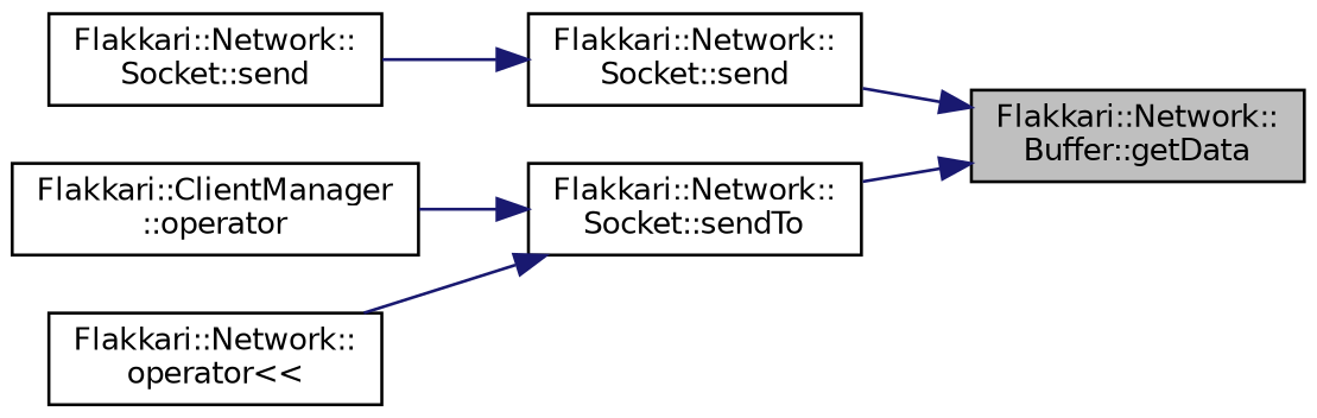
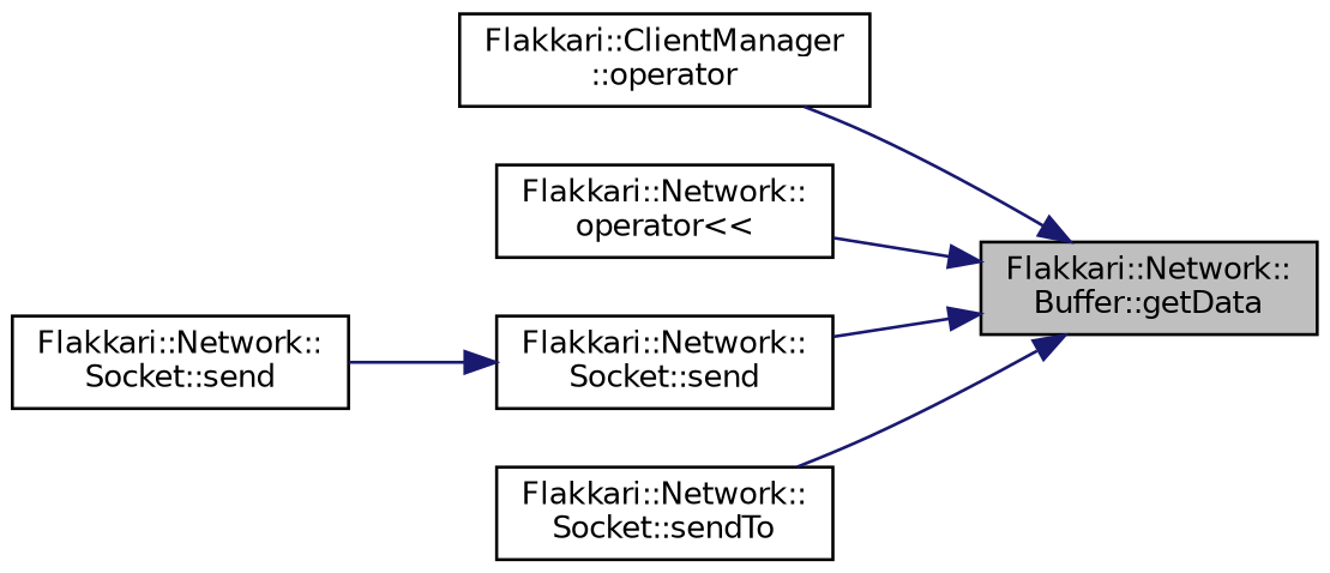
  digraph {
    rankdir=RL
    node [color=black fillcolor=white fontname=Helvetica fontsize=10 shape=record style=filled]
    edge [color=midnightblue dir=back fontname=Helvetica fontsize=10 labelfontname=Helvetica labelfontsize=10 style=solid]
    n1 [fillcolor=grey75 fontcolor=black height=0.2 label="Flakkari::Network::\lBuffer::getData" width=0.4]
    n2 [height=0.2 label="Flakkari::ClientManager\l::operator" width=0.4]
    n3 [height=0.2 label="Flakkari::Network::\loperator\<\<" width=0.4]
    n4 [height=0.2 label="Flakkari::Network::\lSocket::send" width=0.4]
    n5 [height=0.2 label="Flakkari::Network::\lSocket::sendTo" width=0.4]
    n6 [height=0.2 label="Flakkari::Network::\lSocket::send" width=0.4]
-   n5 -> n2
-   n5 -> n3
+   n1 -> n2
+   n1 -> n3
    n1 -> n4
    n1 -> n5
    n4 -> n6
  }
